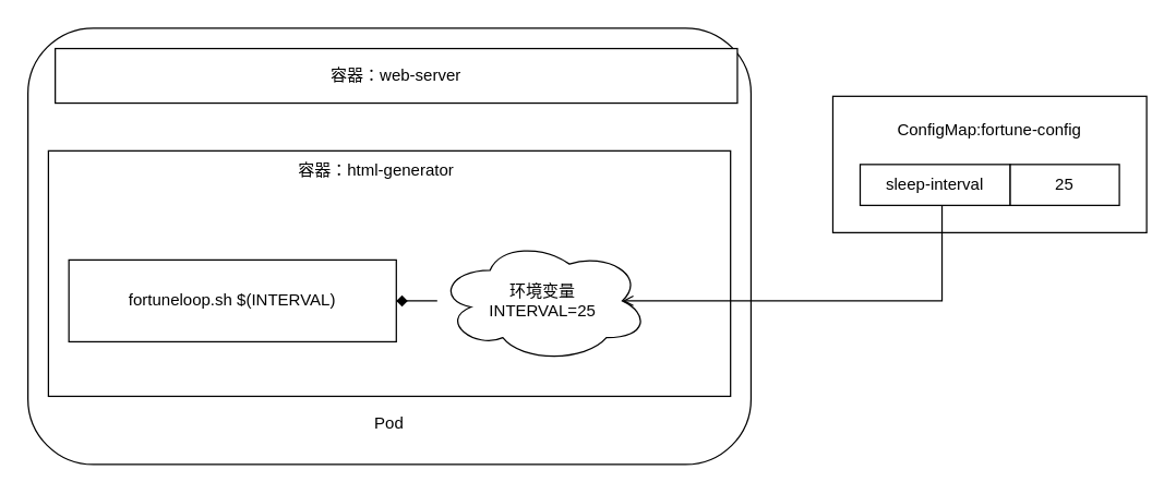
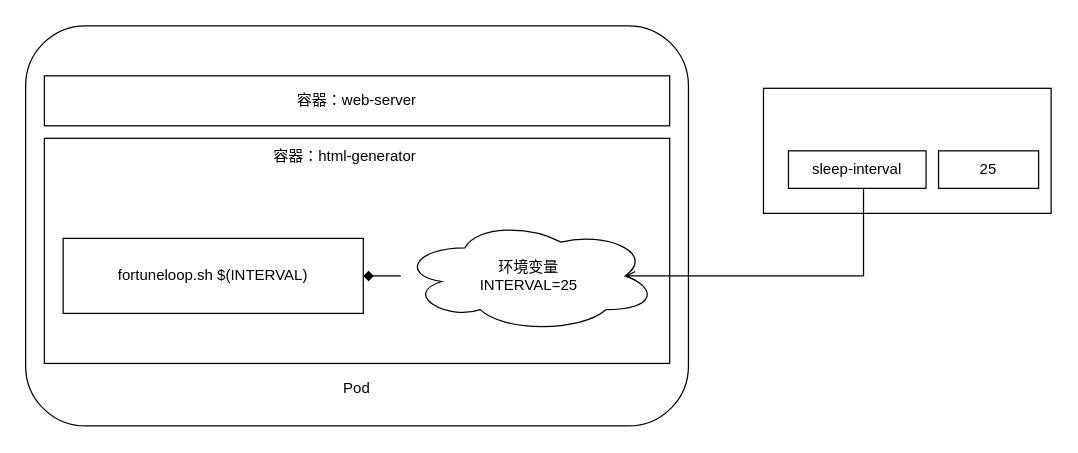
  <mxCell id="0" />
  <mxCell id="1" parent="0" />
  <mxCell id="2" value="" style="rounded=1;whiteSpace=wrap;html=1;" vertex="1" parent="1"><mxGeometry x="20" y="20" width="530" height="320" as="geometry" /></mxCell>
  <mxCell id="3" value="Pod" style="text;html=1;strokeColor=none;fillColor=none;align=center;verticalAlign=middle;whiteSpace=wrap;rounded=0;" vertex="1" parent="1"><mxGeometry x="265" y="300" width="40" height="20" as="geometry" /></mxCell>
- <mxCell id="4" value="容器：web-server" style="rounded=0;whiteSpace=wrap;html=1;" vertex="1" parent="1"><mxGeometry x="40" y="35" width="500" height="40" as="geometry" /></mxCell>
+ <mxCell id="4" value="容器：web-server" style="rounded=0;whiteSpace=wrap;html=1;" vertex="1" parent="1"><mxGeometry x="35" y="60" width="500" height="40" as="geometry" /></mxCell>
  <mxCell id="5" value="" style="rounded=0;whiteSpace=wrap;html=1;" vertex="1" parent="1"><mxGeometry x="35" y="110" width="500" height="180" as="geometry" /></mxCell>
  <mxCell id="6" value="容器：html-generator" style="text;html=1;strokeColor=none;fillColor=none;align=center;verticalAlign=middle;whiteSpace=wrap;rounded=0;" vertex="1" parent="1"><mxGeometry x="182.5" y="115" width="185" height="20" as="geometry" /></mxCell>
  <mxCell id="7" value="fortuneloop.sh $(INTERVAL)" style="rounded=0;whiteSpace=wrap;html=1;" vertex="1" parent="1"><mxGeometry x="50" y="190" width="240" height="60" as="geometry" /></mxCell>
  <mxCell id="8" style="edgeStyle=orthogonalEdgeStyle;rounded=0;orthogonalLoop=1;jettySize=auto;html=1;endArrow=diamond;" edge="1" parent="1" source="9" target="7"><mxGeometry relative="1" as="geometry" /></mxCell>
- <mxCell id="9" value="环境变量&lt;br&gt;INTERVAL=25" style="ellipse;shape=cloud;whiteSpace=wrap;html=1;" vertex="1" parent="1"><mxGeometry x="320" y="175" width="155" height="90" as="geometry" /></mxCell>
+ <mxCell id="9" value="环境变量&lt;br&gt;INTERVAL=25" style="ellipse;shape=cloud;whiteSpace=wrap;html=1;" vertex="1" parent="1"><mxGeometry x="320" y="175" width="205" height="90" as="geometry" /></mxCell>
  <mxCell id="10" value="" style="rounded=0;whiteSpace=wrap;html=1;" vertex="1" parent="1"><mxGeometry x="610" y="70" width="230" height="100" as="geometry" /></mxCell>
- <mxCell id="11" value="ConfigMap:fortune-config" style="text;html=1;strokeColor=none;fillColor=none;align=center;verticalAlign=middle;whiteSpace=wrap;rounded=0;" vertex="1" parent="1"><mxGeometry x="655" y="80" width="140" height="30" as="geometry" /></mxCell>
  <mxCell id="12" style="edgeStyle=orthogonalEdgeStyle;rounded=0;orthogonalLoop=1;jettySize=auto;html=1;entryX=0.875;entryY=0.5;entryDx=0;entryDy=0;entryPerimeter=0;endArrow=open;" edge="1" parent="1" source="13" target="9"><mxGeometry relative="1" as="geometry"><Array as="points"><mxPoint x="690" y="220" /></Array></mxGeometry></mxCell>
  <mxCell id="13" value="sleep-interval" style="rounded=0;whiteSpace=wrap;html=1;" vertex="1" parent="1"><mxGeometry x="630" y="120" width="110" height="30" as="geometry" /></mxCell>
- <mxCell id="14" value="25" style="rounded=0;whiteSpace=wrap;html=1;" vertex="1" parent="1"><mxGeometry x="740" y="120" width="80" height="30" as="geometry" /></mxCell>
+ <mxCell id="14" value="25" style="rounded=0;whiteSpace=wrap;html=1;" vertex="1" parent="1"><mxGeometry x="750" y="120" width="80" height="30" as="geometry" /></mxCell>
